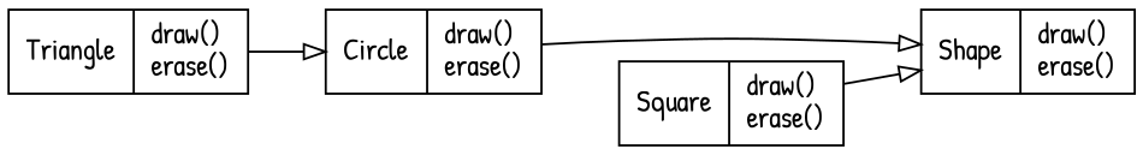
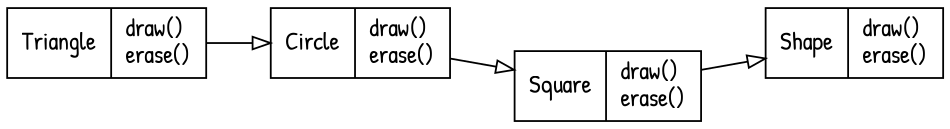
  digraph {
    fontname="Patrick Hand"
    rankdir=LR
    node [fontname="Patrick Hand" shape=record]
    edge [arrowhead=empty fontname="Patrick Hand"]
    n1 [label="{Shape|draw()\lerase()\l}"]
    n2 [label="{Circle|draw()\lerase()\l}"]
    n3 [label="{Square|draw()\lerase()\l}"]
    n4 [label="{Triangle|draw()\lerase()\l}"]
-   n2 -> n1
+   n2 -> n3
    n3 -> n1
    n4 -> n2
  }
